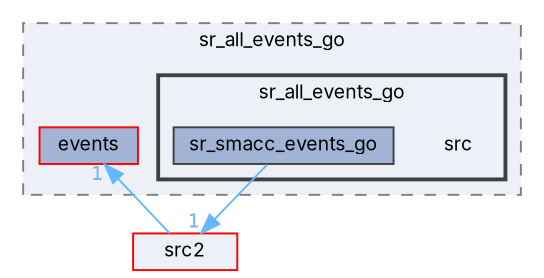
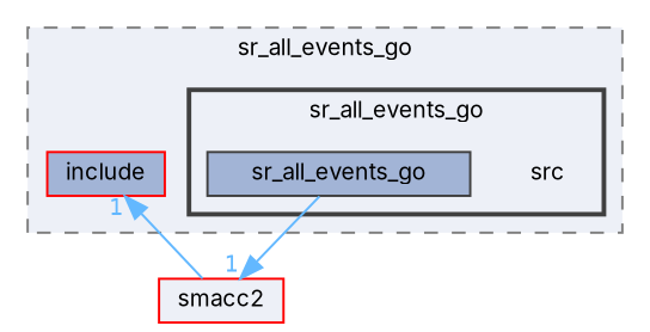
  digraph {
    compound=true
    fontname=Inter
    node [fontname=Inter fontsize=10 shape=box color=red fillcolor="#a2b4d6" style=filled]
    edge [color=steelblue1 fontcolor=steelblue1 fontname=Inter fontsize=10 headlabel=1 labeldistance=1.5 labelfontname=Helvetica labelfontsize=10]
    n1 [height=0.2 label=src shape=plaintext width=0.4 color="" fillcolor="" style=""]
-   n2 [color=grey25 height=0.2 label=sr_smacc_events_go width=0.4]
-   n3 [height=0.2 label=events width=0.4]
-   n4 [fillcolor="#edf0f7" height=0.2 label=src2 width=0.4]
+   n2 [color=grey25 height=0.2 label=sr_all_events_go width=0.4]
+   n3 [height=0.2 label=include width=0.4]
+   n4 [fillcolor="#edf0f7" height=0.2 label=smacc2 width=0.4]
    subgraph cluster_1 {
      bgcolor="#edf0f7"
      fontsize=10
      label=sr_all_events_go
      pencolor=grey50
      style="filled,dashed"
      n3
      subgraph cluster_2 {
        bgcolor="#edf0f7"
        fontsize=10
        label=sr_all_events_go
        pencolor=grey25
        style="filled,bold"
        n1
        n2
      }
    }
    n2 -> n4
    n4 -> n3
  }
